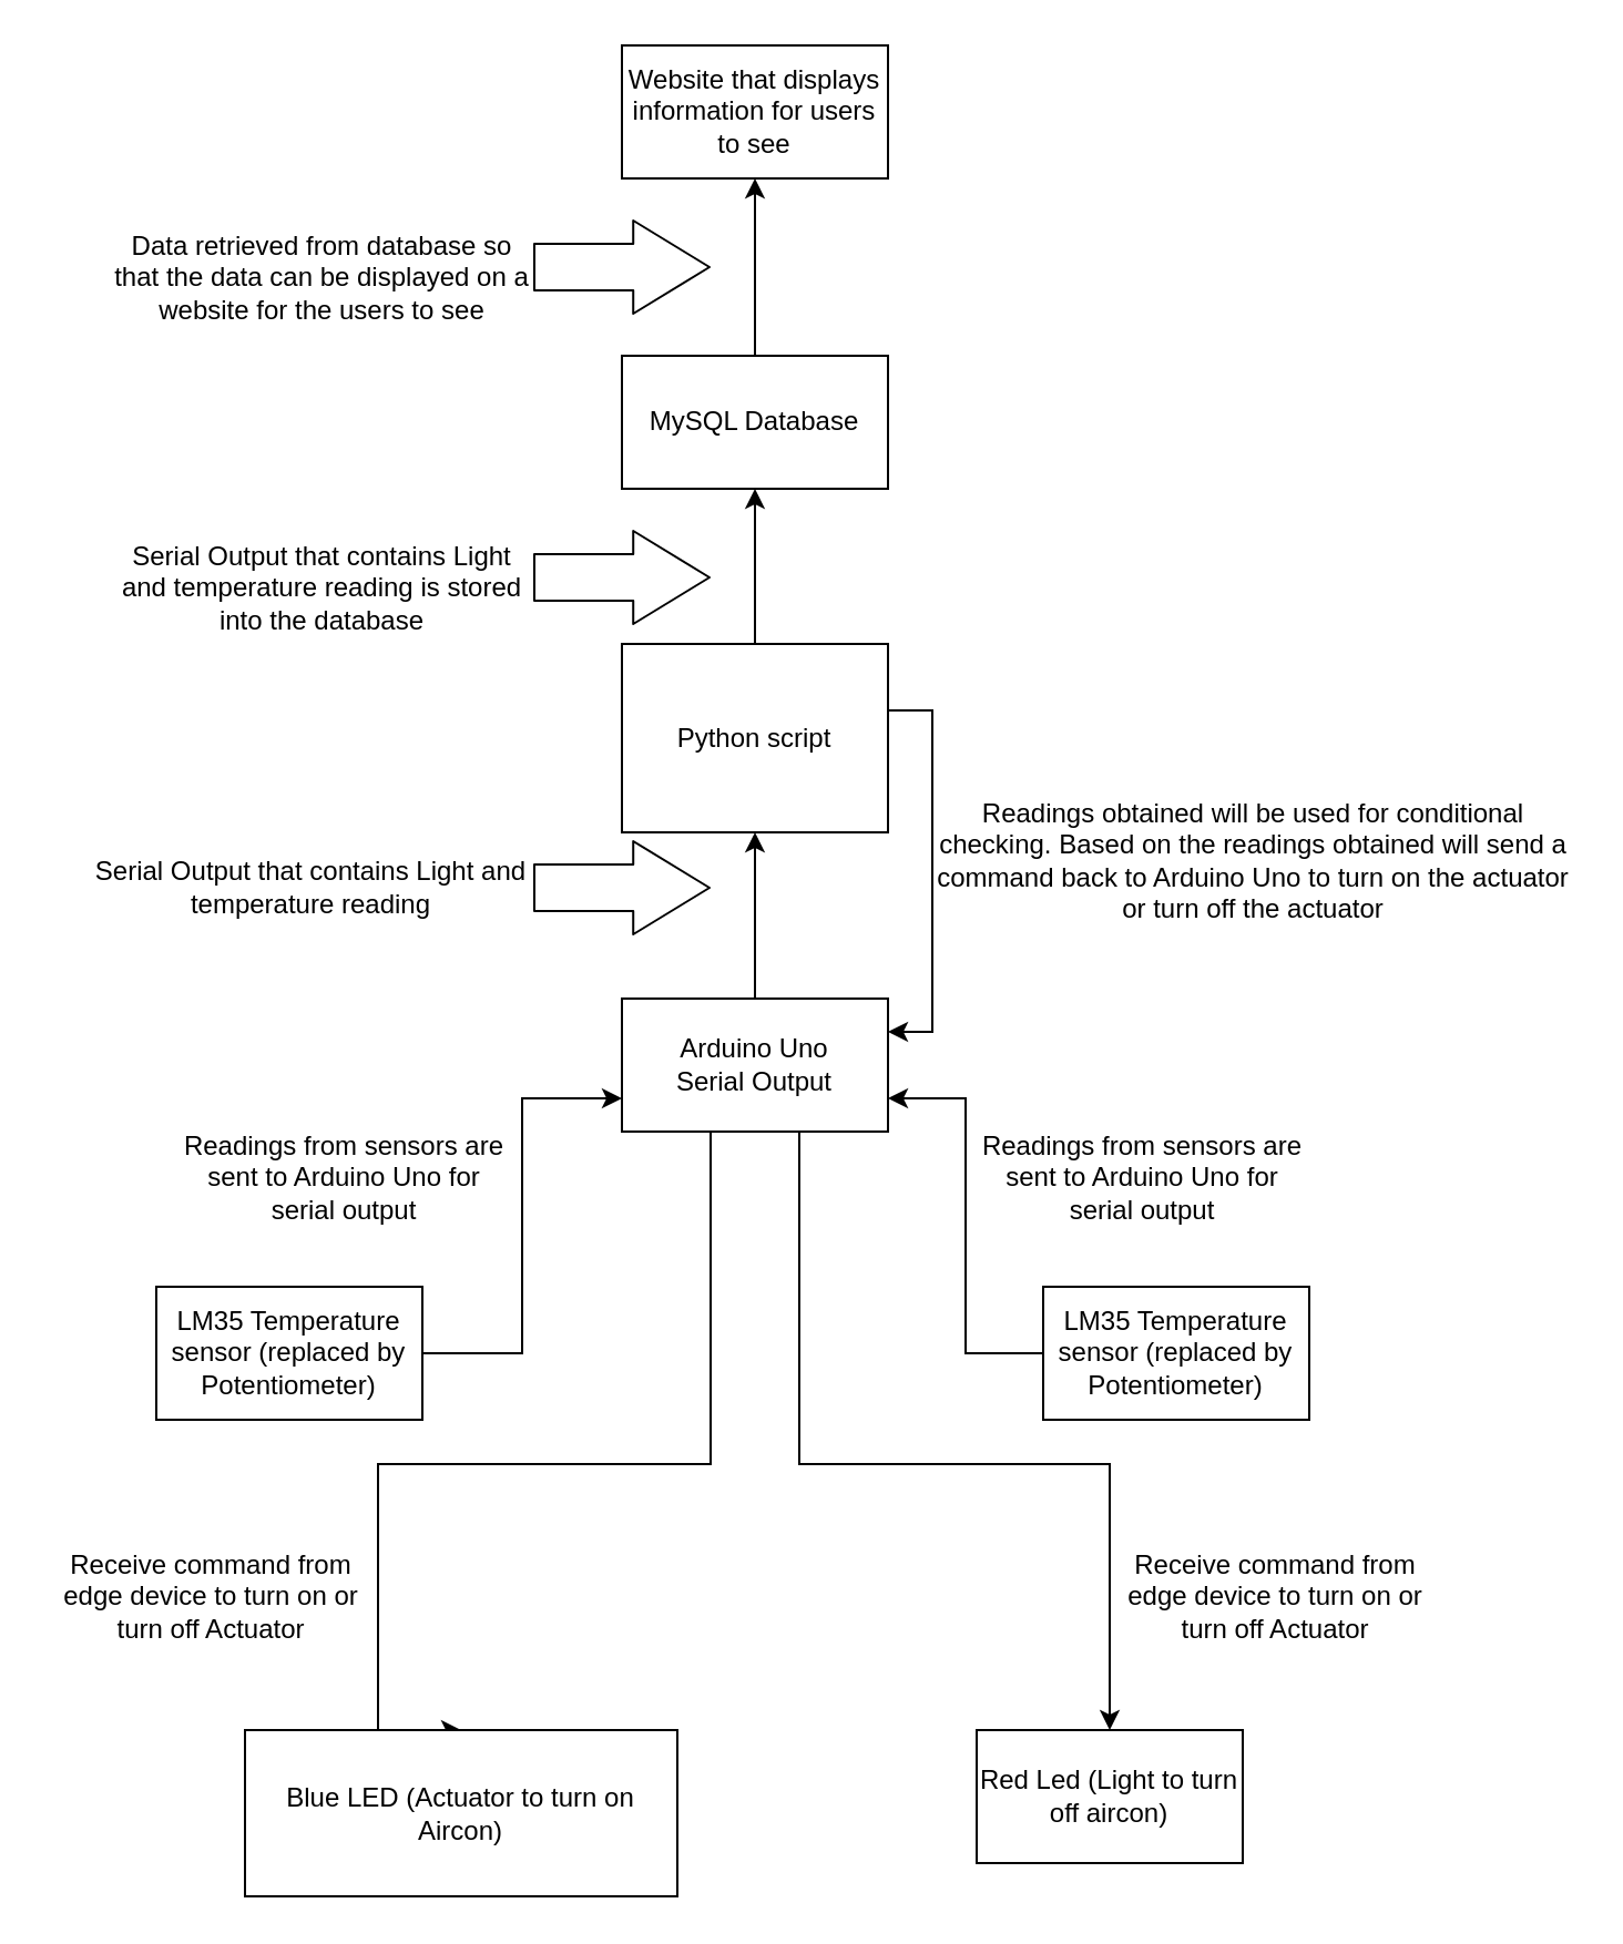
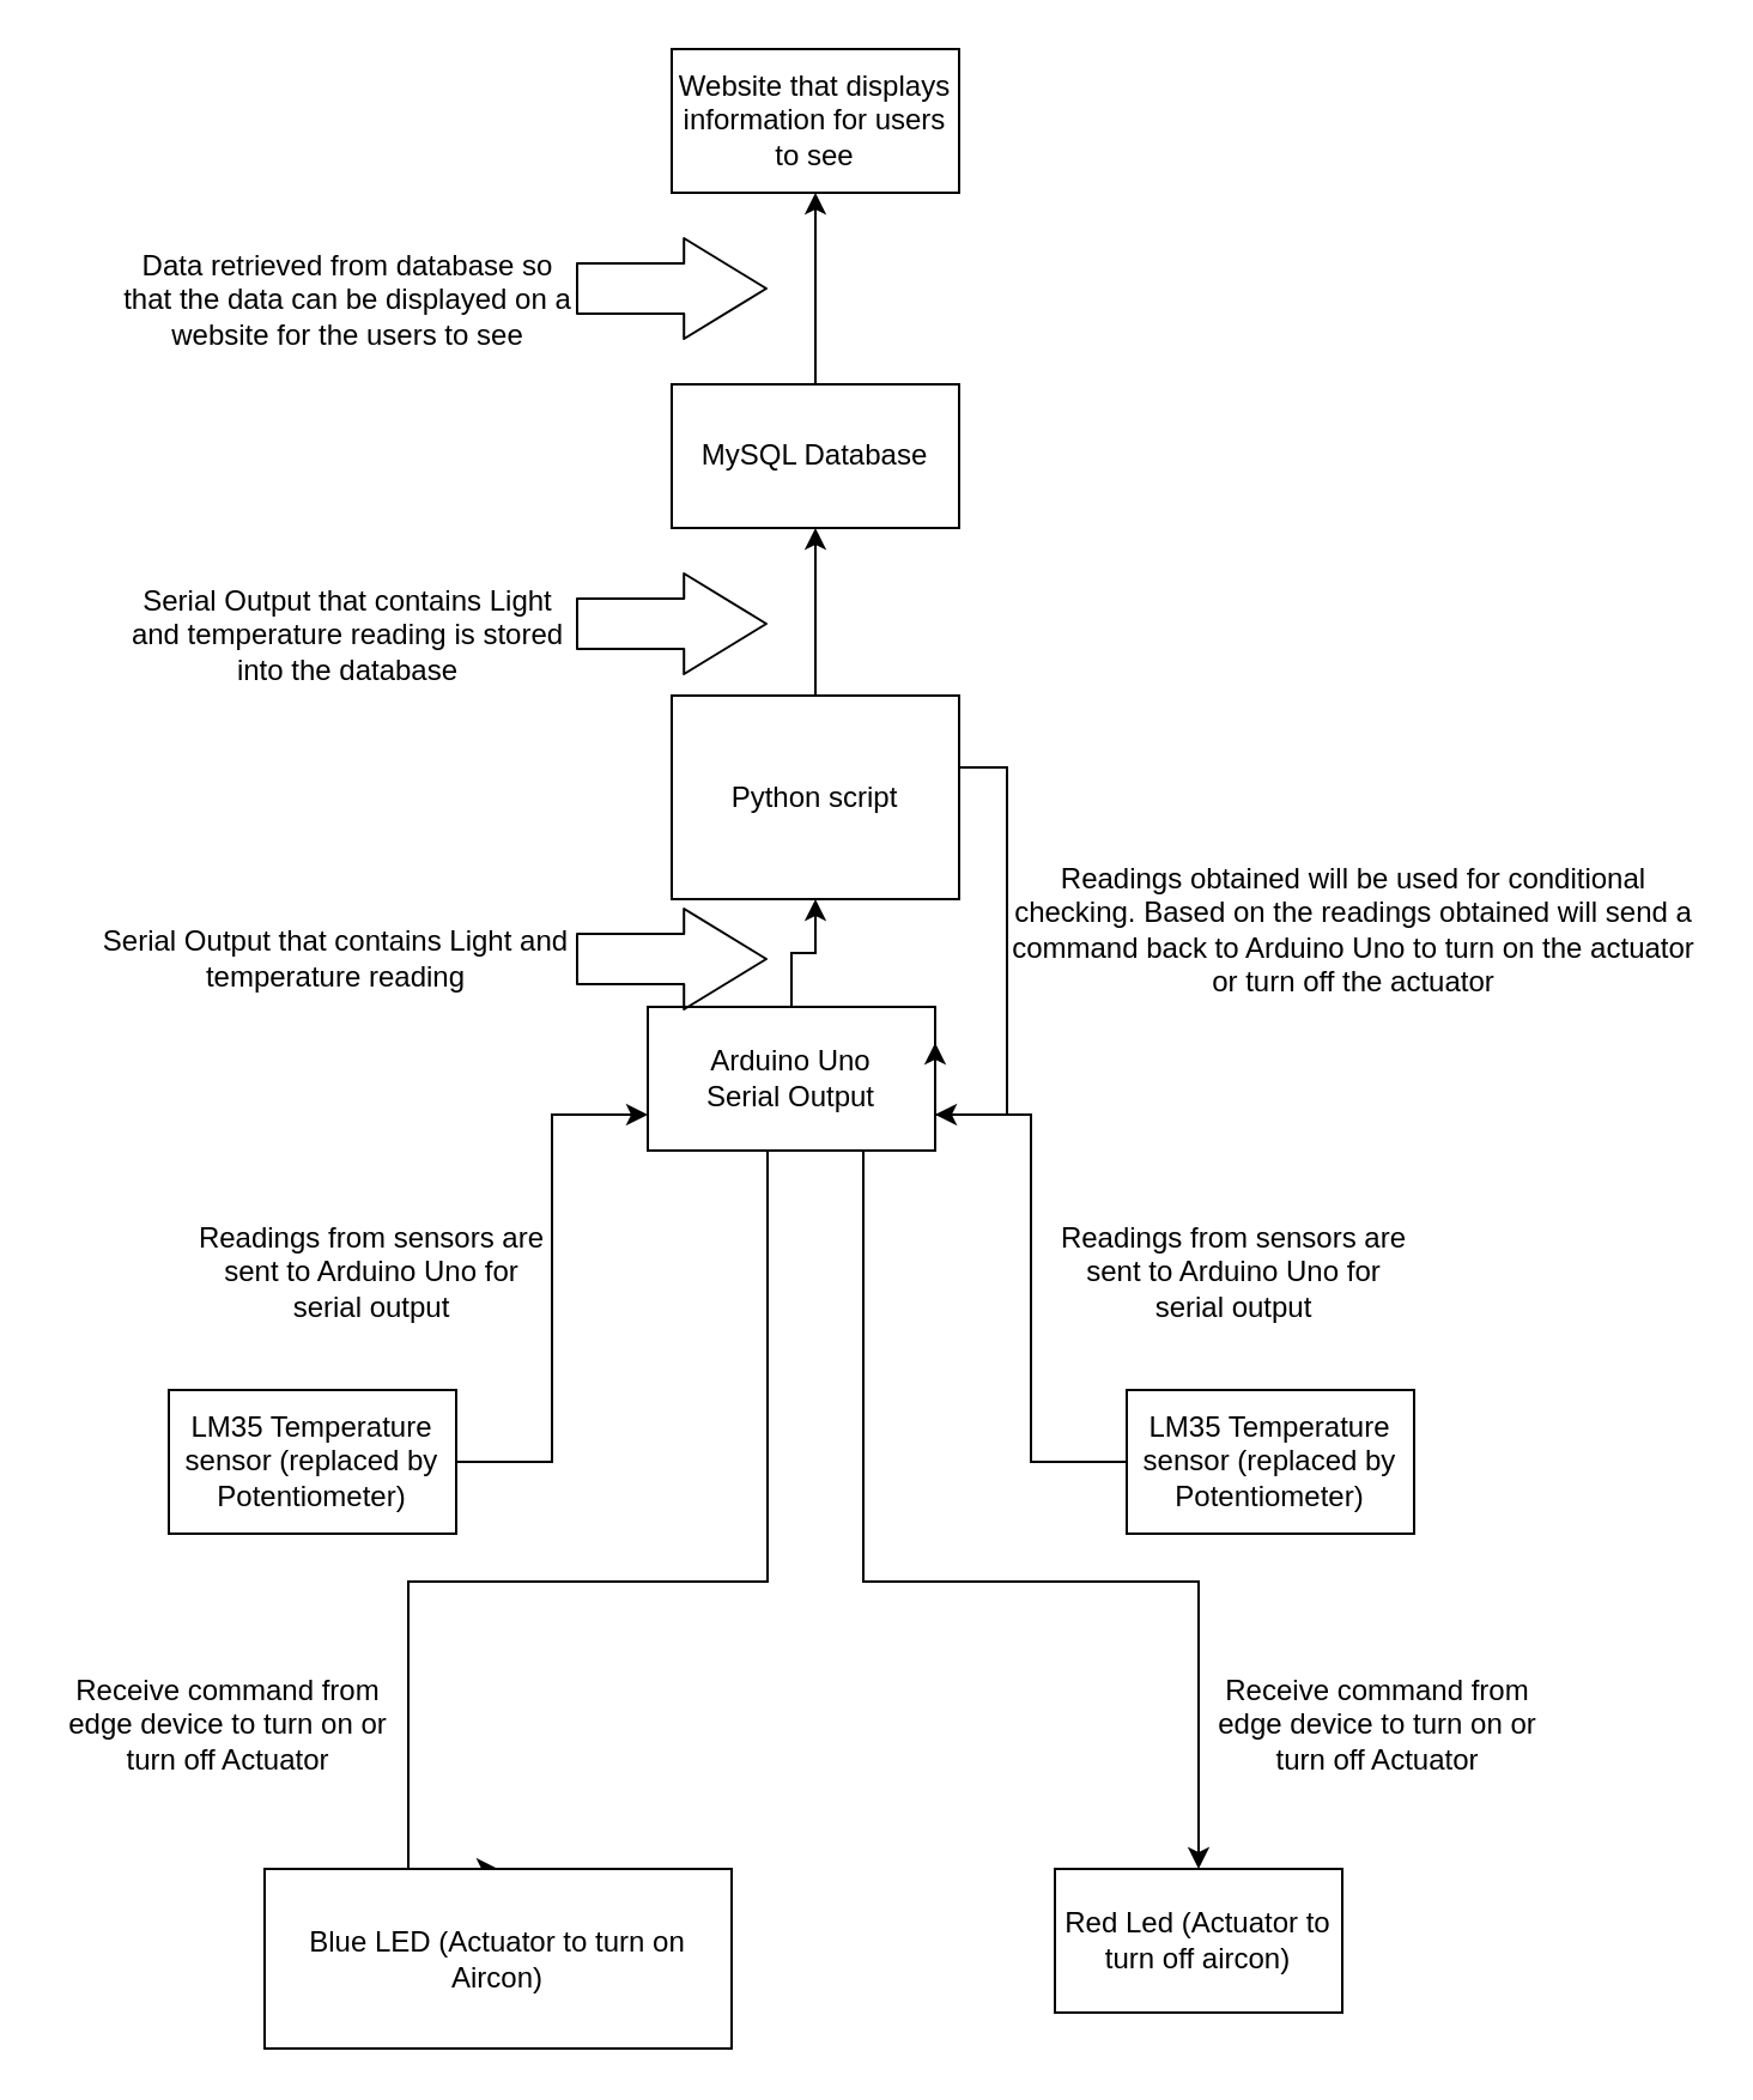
  <mxCell id="0" />
  <mxCell id="1" parent="0" />
  <mxCell id="2" style="edgeStyle=orthogonalEdgeStyle;rounded=0;orthogonalLoop=1;jettySize=auto;html=1;entryX=0;entryY=0.75;entryDx=0;entryDy=0;endArrow=classic;endFill=1;" edge="1" parent="1" source="3" target="7"><mxGeometry relative="1" as="geometry" /></mxCell>
  <mxCell id="3" value="LM35 Temperature sensor (replaced by Potentiometer)" style="rounded=0;whiteSpace=wrap;html=1;" vertex="1" parent="1"><mxGeometry x="70" y="580" width="120" height="60" as="geometry" /></mxCell>
  <mxCell id="4" style="edgeStyle=orthogonalEdgeStyle;rounded=0;orthogonalLoop=1;jettySize=auto;html=1;entryX=0.5;entryY=1;entryDx=0;entryDy=0;endArrow=classic;endFill=1;" edge="1" parent="1" source="7" target="14"><mxGeometry relative="1" as="geometry" /></mxCell>
  <mxCell id="5" style="edgeStyle=orthogonalEdgeStyle;rounded=0;orthogonalLoop=1;jettySize=auto;html=1;entryX=0.5;entryY=0;entryDx=0;entryDy=0;endArrow=classic;endFill=1;" edge="1" parent="1" source="7" target="16"><mxGeometry relative="1" as="geometry"><Array as="points"><mxPoint x="320" y="660" /><mxPoint x="170" y="660" /></Array></mxGeometry></mxCell>
  <mxCell id="6" style="edgeStyle=orthogonalEdgeStyle;rounded=0;orthogonalLoop=1;jettySize=auto;html=1;entryX=0.5;entryY=0;entryDx=0;entryDy=0;endArrow=classic;endFill=1;" edge="1" parent="1" source="7" target="17"><mxGeometry relative="1" as="geometry"><Array as="points"><mxPoint x="360" y="660" /><mxPoint x="500" y="660" /></Array></mxGeometry></mxCell>
- <mxCell id="7" value="Arduino Uno&lt;br&gt;Serial Output" style="rounded=0;whiteSpace=wrap;html=1;" vertex="1" parent="1"><mxGeometry x="280" y="450" width="120" height="60" as="geometry" /></mxCell>
+ <mxCell id="7" value="Arduino Uno&lt;br&gt;Serial Output" style="rounded=0;whiteSpace=wrap;html=1;" vertex="1" parent="1"><mxGeometry x="270" y="420" width="120" height="60" as="geometry" /></mxCell>
  <mxCell id="8" style="edgeStyle=orthogonalEdgeStyle;rounded=0;orthogonalLoop=1;jettySize=auto;html=1;entryX=1;entryY=0.75;entryDx=0;entryDy=0;endArrow=classic;endFill=1;" edge="1" parent="1" source="9" target="7"><mxGeometry relative="1" as="geometry" /></mxCell>
  <mxCell id="9" value="LM35 Temperature sensor (replaced by Potentiometer)" style="rounded=0;whiteSpace=wrap;html=1;" vertex="1" parent="1"><mxGeometry x="470" y="580" width="120" height="60" as="geometry" /></mxCell>
  <mxCell id="10" value="Readings from sensors are sent to Arduino Uno for serial output&lt;br&gt;" style="text;html=1;strokeColor=none;fillColor=none;align=center;verticalAlign=middle;whiteSpace=wrap;rounded=0;overflow=fill;" vertex="1" parent="1"><mxGeometry x="80" y="510" width="150" height="50" as="geometry" /></mxCell>
  <mxCell id="11" value="Readings from sensors are sent to Arduino Uno for serial output&lt;br&gt;" style="text;html=1;strokeColor=none;fillColor=none;align=center;verticalAlign=middle;whiteSpace=wrap;rounded=0;overflow=fill;" vertex="1" parent="1"><mxGeometry x="440" y="510" width="150" height="50" as="geometry" /></mxCell>
  <mxCell id="12" style="edgeStyle=orthogonalEdgeStyle;rounded=0;orthogonalLoop=1;jettySize=auto;html=1;endArrow=classic;endFill=1;entryX=1;entryY=0.25;entryDx=0;entryDy=0;" edge="1" parent="1" source="14" target="7"><mxGeometry relative="1" as="geometry"><mxPoint x="530" y="490" as="targetPoint" /><Array as="points"><mxPoint x="420" y="320" /><mxPoint x="420" y="465" /></Array></mxGeometry></mxCell>
  <mxCell id="13" style="edgeStyle=orthogonalEdgeStyle;rounded=0;orthogonalLoop=1;jettySize=auto;html=1;entryX=0.5;entryY=1;entryDx=0;entryDy=0;endArrow=classic;endFill=1;" edge="1" parent="1" source="14" target="21"><mxGeometry relative="1" as="geometry" /></mxCell>
  <mxCell id="14" value="Python script" style="rounded=0;whiteSpace=wrap;html=1;" vertex="1" parent="1"><mxGeometry x="280" y="290" width="120" height="85" as="geometry" /></mxCell>
  <mxCell id="15" value="Readings obtained will be used for conditional checking. Based on the readings obtained will send a command back to Arduino Uno to turn on the actuator or turn off the actuator&lt;br&gt;" style="text;html=1;strokeColor=none;fillColor=none;align=center;verticalAlign=middle;whiteSpace=wrap;rounded=0;overflow=fill;" vertex="1" parent="1"><mxGeometry x="420" y="360" width="290" height="60" as="geometry" /></mxCell>
  <mxCell id="16" value="Blue LED (Actuator to turn on Aircon)" style="rounded=0;whiteSpace=wrap;html=1;" vertex="1" parent="1"><mxGeometry x="110" y="780" width="195" height="75" as="geometry" /></mxCell>
- <mxCell id="17" value="Red Led (Light to turn off aircon)" style="rounded=0;whiteSpace=wrap;html=1;" vertex="1" parent="1"><mxGeometry x="440" y="780" width="120" height="60" as="geometry" /></mxCell>
+ <mxCell id="17" value="Red Led (Actuator to turn off aircon)" style="rounded=0;whiteSpace=wrap;html=1;" vertex="1" parent="1"><mxGeometry x="440" y="780" width="120" height="60" as="geometry" /></mxCell>
  <mxCell id="18" value="Receive command from edge device to turn on or turn off Actuator" style="text;html=1;strokeColor=none;fillColor=none;align=center;verticalAlign=middle;whiteSpace=wrap;rounded=0;" vertex="1" parent="1"><mxGeometry x="20" y="700" width="150" height="40" as="geometry" /></mxCell>
  <mxCell id="19" value="Receive command from edge device to turn on or turn off Actuator" style="text;html=1;strokeColor=none;fillColor=none;align=center;verticalAlign=middle;whiteSpace=wrap;rounded=0;" vertex="1" parent="1"><mxGeometry x="500" y="700" width="150" height="40" as="geometry" /></mxCell>
  <mxCell id="20" style="edgeStyle=orthogonalEdgeStyle;rounded=0;orthogonalLoop=1;jettySize=auto;html=1;entryX=0.5;entryY=1;entryDx=0;entryDy=0;endArrow=classic;endFill=1;" edge="1" parent="1" source="21" target="26"><mxGeometry relative="1" as="geometry" /></mxCell>
  <mxCell id="21" value="MySQL Database" style="rounded=0;whiteSpace=wrap;html=1;" vertex="1" parent="1"><mxGeometry x="280" y="160" width="120" height="60" as="geometry" /></mxCell>
  <mxCell id="22" value="" style="shape=flexArrow;endArrow=classic;html=1;width=21;endSize=11.13;" edge="1" parent="1"><mxGeometry width="50" height="50" relative="1" as="geometry"><mxPoint x="240" y="400" as="sourcePoint" /><mxPoint x="320" y="400" as="targetPoint" /></mxGeometry></mxCell>
  <mxCell id="23" value="Serial Output that contains Light and temperature reading" style="text;html=1;strokeColor=none;fillColor=none;align=center;verticalAlign=middle;whiteSpace=wrap;rounded=0;" vertex="1" parent="1"><mxGeometry x="40" y="390" width="200" height="20" as="geometry" /></mxCell>
  <mxCell id="24" value="" style="shape=flexArrow;endArrow=classic;html=1;width=21;endSize=11.13;" edge="1" parent="1"><mxGeometry width="50" height="50" relative="1" as="geometry"><mxPoint x="240" y="260" as="sourcePoint" /><mxPoint x="320" y="260" as="targetPoint" /><Array as="points" /></mxGeometry></mxCell>
  <mxCell id="25" value="Serial Output that contains Light and temperature reading is stored into the database" style="text;html=1;strokeColor=none;fillColor=none;align=center;verticalAlign=middle;whiteSpace=wrap;rounded=0;" vertex="1" parent="1"><mxGeometry x="50" y="240" width="190" height="50" as="geometry" /></mxCell>
  <mxCell id="26" value="Website that displays information for users to see" style="rounded=0;whiteSpace=wrap;html=1;" vertex="1" parent="1"><mxGeometry x="280" y="20" width="120" height="60" as="geometry" /></mxCell>
  <mxCell id="27" value="" style="shape=flexArrow;endArrow=classic;html=1;width=21;endSize=11.13;" edge="1" parent="1"><mxGeometry width="50" height="50" relative="1" as="geometry"><mxPoint x="240" y="120" as="sourcePoint" /><mxPoint x="320" y="120" as="targetPoint" /><Array as="points" /></mxGeometry></mxCell>
  <mxCell id="28" value="Data retrieved from database so that the data can be displayed on a website for the users to see" style="text;html=1;strokeColor=none;fillColor=none;align=center;verticalAlign=middle;whiteSpace=wrap;rounded=0;" vertex="1" parent="1"><mxGeometry x="50" y="100" width="190" height="50" as="geometry" /></mxCell>
